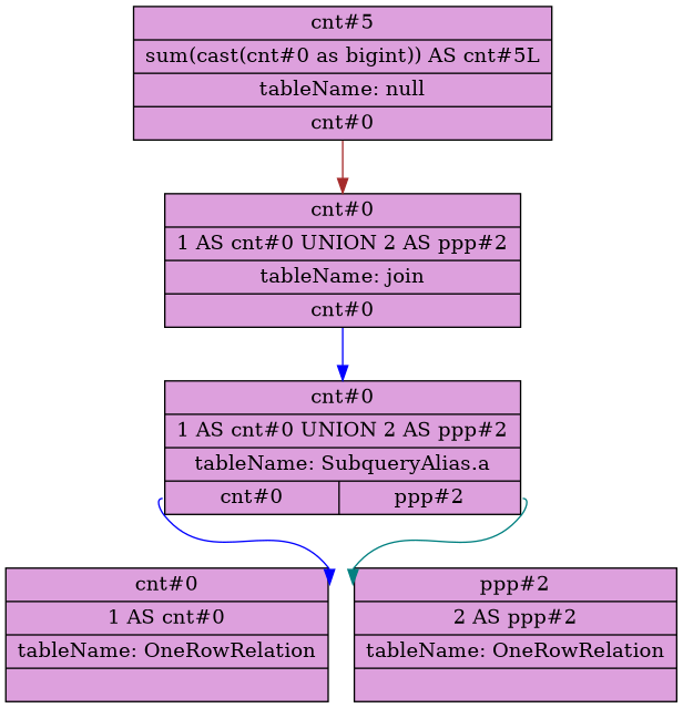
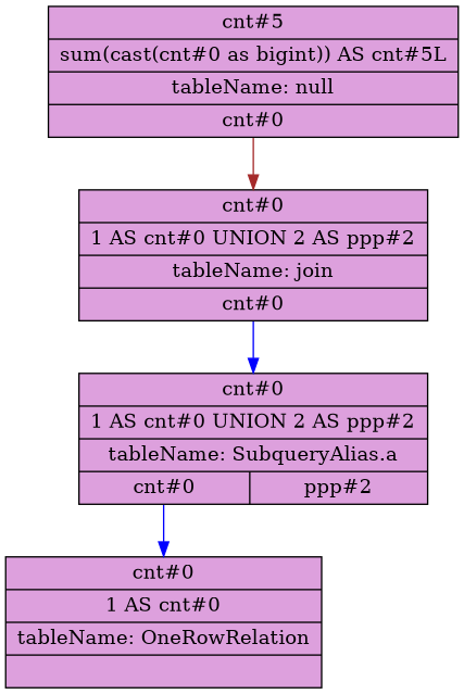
  digraph {
    node [shape=record style=filled fillcolor=plum]
    edge [headport="f#cnt#0" tailport="cnt#0" color=blue]
    n1 [label="{{{{<f#cnt#5> cnt#5}|{<fe#cnt#5> sum(cast(cnt#0 as bigint)) AS cnt#5L}}}|{<f0> tableName: null}|{<cnt#0> cnt#0}}"]
    n2 [label="{{{{<f#cnt#0> cnt#0}|{<fe#cnt#0> 1 AS cnt#0 UNION 2 AS ppp#2}}}|{<f0> tableName: join}|{<cnt#0> cnt#0}}"]
-   n3 [label="{{{{<f#ppp#2> ppp#2}|{<fe#ppp#2> 2 AS ppp#2}}}|{<f0> tableName: OneRowRelation}|{}}"]
    n4 [label="{{{{<f#cnt#0> cnt#0}|{<fe#cnt#0> 1 AS cnt#0}}}|{<f0> tableName: OneRowRelation}|{}}"]
    n5 [label="{{{{<f#cnt#0> cnt#0}|{<fe#cnt#0> 1 AS cnt#0 UNION 2 AS ppp#2}}}|{<f0> tableName: SubqueryAlias.a}|{<cnt#0> cnt#0|<ppp#2> ppp#2}}"]
    n1 -> n2 [color=brown]
    n2 -> n5
-   n5 -> n3 [headport="f#ppp#2" tailport="ppp#2" color=teal]
    n5 -> n4
  }
